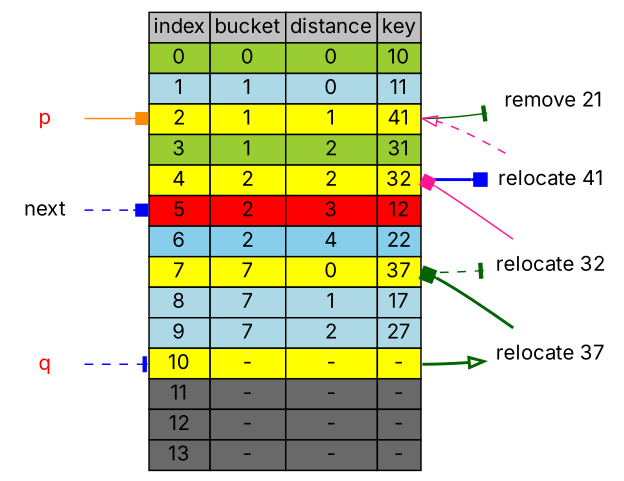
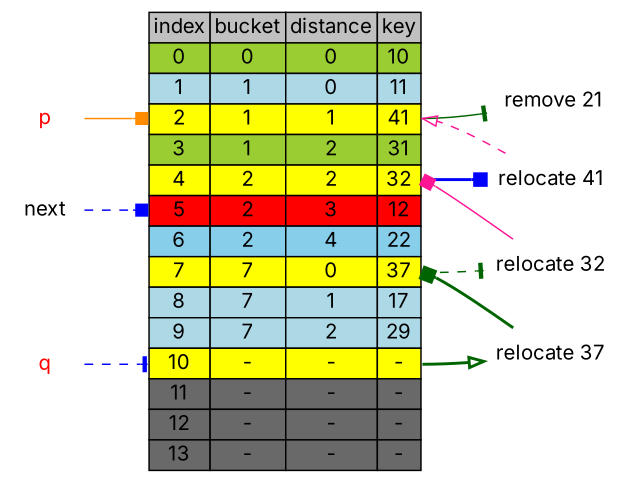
  digraph {
    fontname=Inter
    rankdir=LR
    node [fontname=Inter shape=plaintext color=gray40]
    edge [arrowhead=box color=darkgreen fontname=Inter style=dashed]
-   n1 [label=<         <TABLE BORDER="0" CELLBORDER="1" CELLSPACING="0">             <TR>                 <TD BGCOLOR="grey">index</TD>                 <TD BGCOLOR="grey">bucket</TD>                 <TD BGCOLOR="grey">distance</TD>                 <TD BGCOLOR="grey">key</TD>             </TR>                        <TR>                 <TD BGCOLOR="yellowgreen" PORT="i0">0</TD>                 <TD BGCOLOR="yellowgreen">0</TD>                 <TD BGCOLOR="yellowgreen">0</TD>                 <TD BGCOLOR="yellowgreen" PORT="k0">10</TD>             </TR>                        <TR>                 <TD BGCOLOR="lightblue" PORT="i1">1</TD>                 <TD BGCOLOR="lightblue">1</TD>                 <TD BGCOLOR="lightblue">0</TD>                 <TD BGCOLOR="lightblue" PORT="k1">11</TD>             </TR>                        <TR>                 <TD BGCOLOR="yellow" PORT="i2">2</TD>                 <TD BGCOLOR="yellow">1</TD>                 <TD BGCOLOR="yellow">1</TD>                 <TD BGCOLOR="yellow" PORT="k2">41</TD>             </TR>                        <TR>                 <TD BGCOLOR="yellowgreen" PORT="i3">3</TD>                 <TD BGCOLOR="yellowgreen">1</TD>                 <TD BGCOLOR="yellowgreen">2</TD>                 <TD BGCOLOR="yellowgreen" PORT="k3">31</TD>             </TR>                        <TR>                 <TD BGCOLOR="yellow" PORT="i4">4</TD>                 <TD BGCOLOR="yellow">2</TD>                 <TD BGCOLOR="yellow">2</TD>                 <TD BGCOLOR="yellow" PORT="k4">32</TD>             </TR>                        <TR>                 <TD BGCOLOR="red" PORT="i5">5</TD>                 <TD BGCOLOR="red">2</TD>                 <TD BGCOLOR="red">3</TD>                 <TD BGCOLOR="red" PORT="k5">12</TD>             </TR>             <TR>                 <TD BGCOLOR="skyblue" PORT="i6">6</TD>                 <TD BGCOLOR="skyblue">2</TD>                 <TD BGCOLOR="skyblue">4</TD>                 <TD BGCOLOR="skyblue" PORT="k6">22</TD>              </TR>                        <TR>                 <TD BGCOLOR="yellow" PORT="i7">7</TD>                 <TD BGCOLOR="yellow">7</TD>                 <TD BGCOLOR="yellow">0</TD>                 <TD BGCOLOR="yellow" PORT="k7">37</TD>             </TR>                        <TR>                 <TD BGCOLOR="lightblue" PORT="i8">8</TD>                 <TD BGCOLOR="lightblue">7</TD>                 <TD BGCOLOR="lightblue">1</TD>                 <TD BGCOLOR="lightblue" PORT="k8">17</TD>             </TR>                        <TR>                 <TD BGCOLOR="lightblue" PORT="i9">9</TD>                 <TD BGCOLOR="lightblue">7</TD>                 <TD BGCOLOR="lightblue">2</TD>                 <TD BGCOLOR="lightblue" PORT="k9">27</TD>             </TR>                        <TR>                 <TD BGCOLOR="yellow" PORT="i10">10</TD>                 <TD BGCOLOR="yellow">-</TD>                 <TD BGCOLOR="yellow">-</TD>                 <TD BGCOLOR="yellow" PORT="k10">-</TD>             </TR>                        <TR>                 <TD BGCOLOR="dimgrey" PORT="i11">11</TD>                 <TD BGCOLOR="dimgrey">-</TD>                 <TD BGCOLOR="dimgrey">-</TD>                 <TD BGCOLOR="dimgrey" PORT="k11">-</TD>             </TR>                        <TR>                 <TD BGCOLOR="dimgrey" PORT="i12">12</TD>                 <TD BGCOLOR="dimgrey">-</TD>                 <TD BGCOLOR="dimgrey">-</TD>                 <TD BGCOLOR="dimgrey" PORT="k12">-</TD>             </TR>                        <TR>                 <TD BGCOLOR="dimgrey" PORT="i13">13</TD>                 <TD BGCOLOR="dimgrey">-</TD>                 <TD BGCOLOR="dimgrey">-</TD>                 <TD BGCOLOR="dimgrey" PORT="k13">-</TD>             </TR>                    </TABLE>     > color=""]
+   n1 [label=<         <TABLE BORDER="0" CELLBORDER="1" CELLSPACING="0">             <TR>                 <TD BGCOLOR="grey">index</TD>                 <TD BGCOLOR="grey">bucket</TD>                 <TD BGCOLOR="grey">distance</TD>                 <TD BGCOLOR="grey">key</TD>             </TR>                        <TR>                 <TD BGCOLOR="yellowgreen" PORT="i0">0</TD>                 <TD BGCOLOR="yellowgreen">0</TD>                 <TD BGCOLOR="yellowgreen">0</TD>                 <TD BGCOLOR="yellowgreen" PORT="k0">10</TD>             </TR>                        <TR>                 <TD BGCOLOR="lightblue" PORT="i1">1</TD>                 <TD BGCOLOR="lightblue">1</TD>                 <TD BGCOLOR="lightblue">0</TD>                 <TD BGCOLOR="lightblue" PORT="k1">11</TD>             </TR>                        <TR>                 <TD BGCOLOR="yellow" PORT="i2">2</TD>                 <TD BGCOLOR="yellow">1</TD>                 <TD BGCOLOR="yellow">1</TD>                 <TD BGCOLOR="yellow" PORT="k2">41</TD>             </TR>                        <TR>                 <TD BGCOLOR="yellowgreen" PORT="i3">3</TD>                 <TD BGCOLOR="yellowgreen">1</TD>                 <TD BGCOLOR="yellowgreen">2</TD>                 <TD BGCOLOR="yellowgreen" PORT="k3">31</TD>             </TR>                        <TR>                 <TD BGCOLOR="yellow" PORT="i4">4</TD>                 <TD BGCOLOR="yellow">2</TD>                 <TD BGCOLOR="yellow">2</TD>                 <TD BGCOLOR="yellow" PORT="k4">32</TD>             </TR>                        <TR>                 <TD BGCOLOR="red" PORT="i5">5</TD>                 <TD BGCOLOR="red">2</TD>                 <TD BGCOLOR="red">3</TD>                 <TD BGCOLOR="red" PORT="k5">12</TD>             </TR>             <TR>                 <TD BGCOLOR="skyblue" PORT="i6">6</TD>                 <TD BGCOLOR="skyblue">2</TD>                 <TD BGCOLOR="skyblue">4</TD>                 <TD BGCOLOR="skyblue" PORT="k6">22</TD>              </TR>                        <TR>                 <TD BGCOLOR="yellow" PORT="i7">7</TD>                 <TD BGCOLOR="yellow">7</TD>                 <TD BGCOLOR="yellow">0</TD>                 <TD BGCOLOR="yellow" PORT="k7">37</TD>             </TR>                        <TR>                 <TD BGCOLOR="lightblue" PORT="i8">8</TD>                 <TD BGCOLOR="lightblue">7</TD>                 <TD BGCOLOR="lightblue">1</TD>                 <TD BGCOLOR="lightblue" PORT="k8">17</TD>             </TR>                        <TR>                 <TD BGCOLOR="lightblue" PORT="i9">9</TD>                 <TD BGCOLOR="lightblue">7</TD>                 <TD BGCOLOR="lightblue">2</TD>                 <TD BGCOLOR="lightblue" PORT="k9">29</TD>             </TR>                        <TR>                 <TD BGCOLOR="yellow" PORT="i10">10</TD>                 <TD BGCOLOR="yellow">-</TD>                 <TD BGCOLOR="yellow">-</TD>                 <TD BGCOLOR="yellow" PORT="k10">-</TD>             </TR>                        <TR>                 <TD BGCOLOR="dimgrey" PORT="i11">11</TD>                 <TD BGCOLOR="dimgrey">-</TD>                 <TD BGCOLOR="dimgrey">-</TD>                 <TD BGCOLOR="dimgrey" PORT="k11">-</TD>             </TR>                        <TR>                 <TD BGCOLOR="dimgrey" PORT="i12">12</TD>                 <TD BGCOLOR="dimgrey">-</TD>                 <TD BGCOLOR="dimgrey">-</TD>                 <TD BGCOLOR="dimgrey" PORT="k12">-</TD>             </TR>                        <TR>                 <TD BGCOLOR="dimgrey" PORT="i13">13</TD>                 <TD BGCOLOR="dimgrey">-</TD>                 <TD BGCOLOR="dimgrey">-</TD>                 <TD BGCOLOR="dimgrey" PORT="k13">-</TD>             </TR>                    </TABLE>     > color=""]
    " remove 21" [color=brown]
    "relocate 41" [color=brown]
    "relocate 32"
    "relocate 37" [color=brown]
    p [fontcolor=red]
    q [fontcolor=red]
    next
    n1 -> " remove 21" [arrowhead=tee style=solid tailport=k2]
    n1 -> "relocate 41" [color=blue style=bold tailport=k4]
    n1 -> "relocate 32" [arrowhead=tee tailport=k7]
    n1 -> "relocate 37" [arrowhead=onormal style=bold tailport=k10]
    "relocate 41" -> n1 [arrowhead=onormal color=deeppink headport=k2]
    "relocate 32" -> n1 [color=deeppink headport=k4 style=solid]
    "relocate 37" -> n1 [headport=k7 style=bold]
    p -> n1 [color=darkorange headport=i2 style=solid]
    q -> n1 [arrowhead=tee color=blue headport=i10]
    next -> n1 [color=blue headport=i5]
  }
